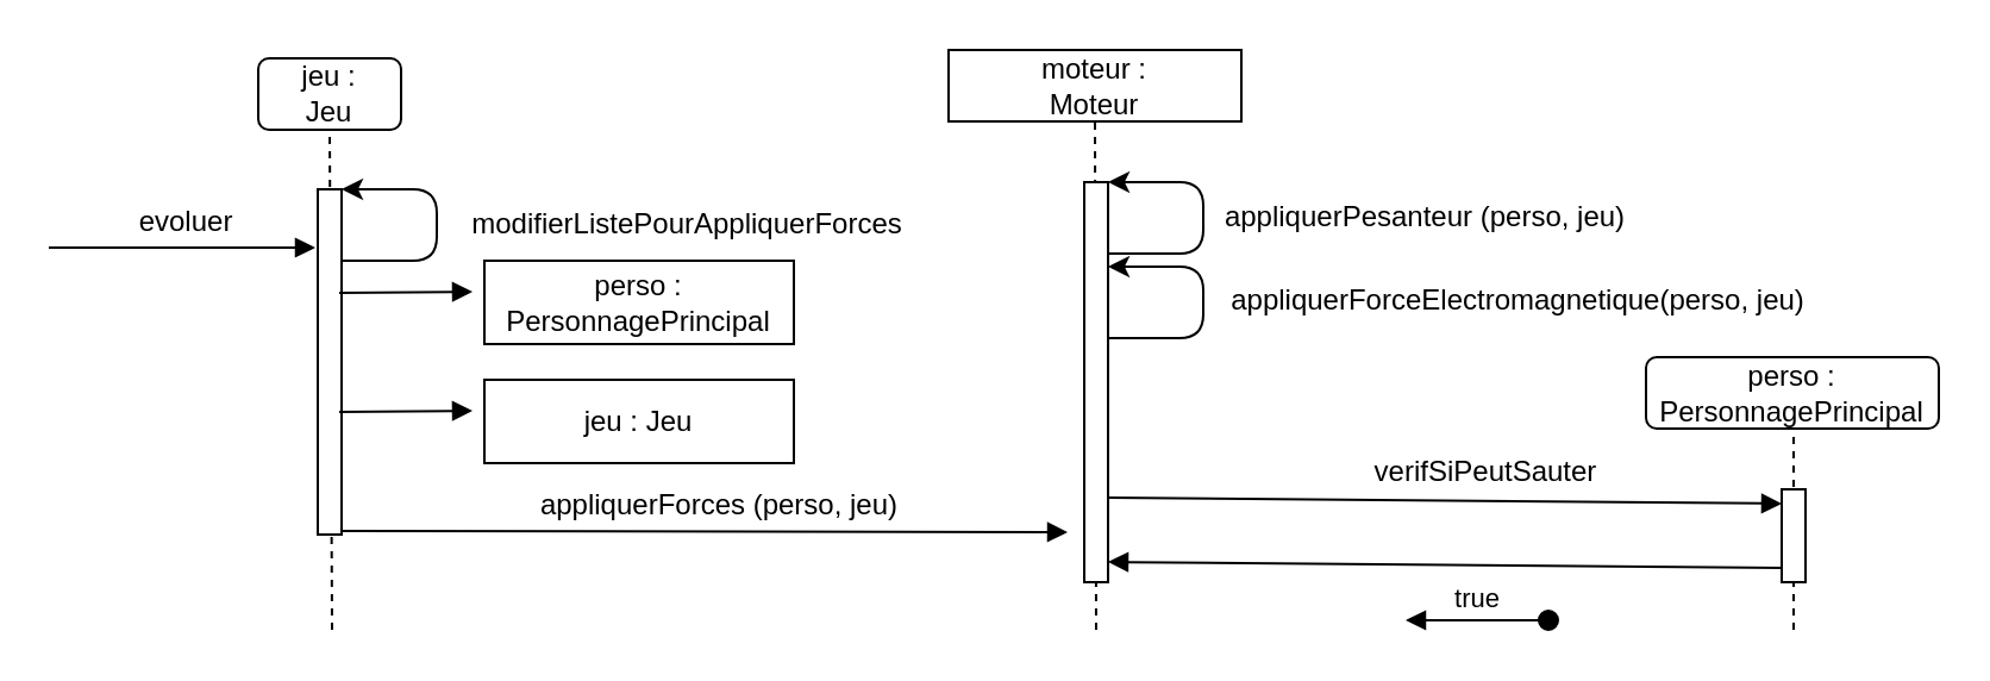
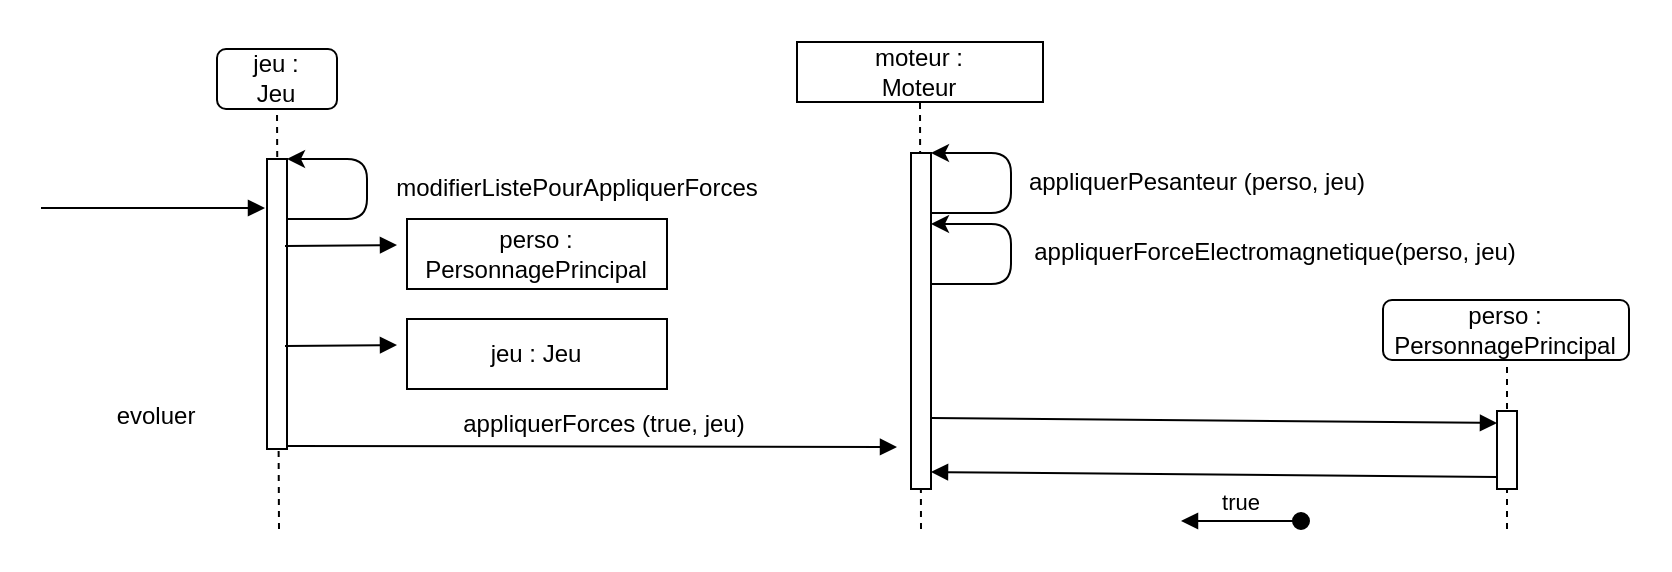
  <mxCell id="0" />
  <mxCell id="1" parent="0" />
  <mxCell id="2" value="&lt;div&gt;moteur :&lt;/div&gt;&lt;div&gt;Moteur&lt;br&gt;&lt;/div&gt;" style="whiteSpace=wrap;html=1;rounded=0;" parent="1" vertex="1"><mxGeometry x="398" y="20.5" width="123" height="30" as="geometry" /></mxCell>
  <mxCell id="3" value="" style="endArrow=none;dashed=1;html=1;entryX=0.5;entryY=1;entryDx=0;entryDy=0;" parent="1" target="2" edge="1"><mxGeometry width="50" height="50" relative="1" as="geometry"><mxPoint x="460" y="264" as="sourcePoint" /><mxPoint x="459.5" y="55.5" as="targetPoint" /></mxGeometry></mxCell>
  <mxCell id="4" value="" style="rounded=0;whiteSpace=wrap;html=1;" parent="1" vertex="1"><mxGeometry x="455" y="76" width="10" height="168" as="geometry" /></mxCell>
  <mxCell id="5" value="&lt;div&gt;jeu :&lt;/div&gt;&lt;div&gt;Jeu&lt;br&gt;&lt;/div&gt;" style="rounded=1;whiteSpace=wrap;html=1;" parent="1" vertex="1"><mxGeometry x="108" y="24" width="60" height="30" as="geometry" /></mxCell>
  <mxCell id="6" value="" style="endArrow=none;dashed=1;html=1;entryX=0.5;entryY=1;entryDx=0;entryDy=0;" parent="1" target="5" edge="1"><mxGeometry width="50" height="50" relative="1" as="geometry"><mxPoint x="139" y="264" as="sourcePoint" /><mxPoint x="138" y="59" as="targetPoint" /></mxGeometry></mxCell>
  <mxCell id="7" value="" style="html=1;verticalAlign=bottom;endArrow=block;" parent="1" edge="1"><mxGeometry width="80" relative="1" as="geometry"><mxPoint x="20" y="103.5" as="sourcePoint" /><mxPoint x="132" y="103.5" as="targetPoint" /></mxGeometry></mxCell>
- <mxCell id="8" value="evoluer" style="text;html=1;strokeColor=none;fillColor=none;align=center;verticalAlign=middle;whiteSpace=wrap;rounded=0;" parent="1" vertex="1"><mxGeometry x="58" y="83" width="40" height="20" as="geometry" /></mxCell>
+ <mxCell id="8" value="evoluer" style="text;html=1;strokeColor=none;fillColor=none;align=center;verticalAlign=middle;whiteSpace=wrap;rounded=0;" parent="1" vertex="1"><mxGeometry x="58" y="198" width="40" height="20" as="geometry" /></mxCell>
  <mxCell id="9" value="" style="rounded=0;whiteSpace=wrap;html=1;" parent="1" vertex="1"><mxGeometry x="133" y="79" width="10" height="145" as="geometry" /></mxCell>
  <mxCell id="10" value="" style="edgeStyle=elbowEdgeStyle;elbow=horizontal;endArrow=classic;html=1;" parent="1" edge="1"><mxGeometry width="50" height="50" relative="1" as="geometry"><mxPoint x="143" y="109" as="sourcePoint" /><mxPoint x="143" y="79" as="targetPoint" /><Array as="points"><mxPoint x="183" y="99" /></Array></mxGeometry></mxCell>
  <mxCell id="11" value="modifierListePourAppliquerForces" style="text;html=1;resizable=0;points=[];align=center;verticalAlign=middle;labelBackgroundColor=#ffffff;" parent="10" vertex="1" connectable="0"><mxGeometry x="-0.364" relative="1" as="geometry"><mxPoint x="109.5" y="-16" as="offset" /></mxGeometry></mxCell>
  <mxCell id="12" value="" style="html=1;verticalAlign=bottom;endArrow=block;" parent="1" edge="1"><mxGeometry width="80" relative="1" as="geometry"><mxPoint x="142" y="122.5" as="sourcePoint" /><mxPoint x="198" y="122" as="targetPoint" /></mxGeometry></mxCell>
  <mxCell id="13" value="perso : PersonnagePrincipal" style="rounded=0;whiteSpace=wrap;html=1;" parent="1" vertex="1"><mxGeometry x="203" y="109" width="130" height="35" as="geometry" /></mxCell>
  <mxCell id="14" value="" style="html=1;verticalAlign=bottom;endArrow=block;" parent="1" edge="1"><mxGeometry width="80" relative="1" as="geometry"><mxPoint x="142" y="172.5" as="sourcePoint" /><mxPoint x="198" y="172" as="targetPoint" /></mxGeometry></mxCell>
  <mxCell id="15" value="jeu : Jeu" style="rounded=0;whiteSpace=wrap;html=1;" parent="1" vertex="1"><mxGeometry x="203" y="159" width="130" height="35" as="geometry" /></mxCell>
  <mxCell id="16" value="" style="html=1;verticalAlign=bottom;endArrow=block;" parent="1" edge="1"><mxGeometry width="80" relative="1" as="geometry"><mxPoint x="143" y="222.5" as="sourcePoint" /><mxPoint x="448" y="223" as="targetPoint" /></mxGeometry></mxCell>
- <mxCell id="17" value="appliquerForces (perso, jeu)" style="text;html=1;strokeColor=none;fillColor=none;align=center;verticalAlign=middle;whiteSpace=wrap;rounded=0;" parent="1" vertex="1"><mxGeometry x="217" y="202" width="170" height="20" as="geometry" /></mxCell>
+ <mxCell id="17" value="appliquerForces (true, jeu)" style="text;html=1;strokeColor=none;fillColor=none;align=center;verticalAlign=middle;whiteSpace=wrap;rounded=0;" parent="1" vertex="1"><mxGeometry x="217" y="202" width="170" height="20" as="geometry" /></mxCell>
  <mxCell id="18" value="" style="edgeStyle=elbowEdgeStyle;elbow=horizontal;endArrow=classic;html=1;" parent="1" edge="1"><mxGeometry width="50" height="50" relative="1" as="geometry"><mxPoint x="465" y="106" as="sourcePoint" /><mxPoint x="465" y="76" as="targetPoint" /><Array as="points"><mxPoint x="505" y="96" /></Array></mxGeometry></mxCell>
  <mxCell id="19" value="appliquerPesanteur (perso, jeu)" style="text;html=1;resizable=0;points=[];align=center;verticalAlign=middle;labelBackgroundColor=#ffffff;" parent="18" vertex="1" connectable="0"><mxGeometry x="-0.364" relative="1" as="geometry"><mxPoint x="97.5" y="-16" as="offset" /></mxGeometry></mxCell>
  <mxCell id="20" value="&lt;div&gt;perso :&lt;/div&gt;&lt;div&gt;PersonnagePrincipal&lt;br&gt;&lt;/div&gt;" style="rounded=1;whiteSpace=wrap;html=1;" parent="1" vertex="1"><mxGeometry x="691" y="149.5" width="123" height="30" as="geometry" /></mxCell>
  <mxCell id="21" value="" style="endArrow=none;dashed=1;html=1;entryX=0.5;entryY=1;entryDx=0;entryDy=0;" parent="1" edge="1"><mxGeometry width="50" height="50" relative="1" as="geometry"><mxPoint x="753" y="264" as="sourcePoint" /><mxPoint x="753" y="180.333" as="targetPoint" /></mxGeometry></mxCell>
  <mxCell id="22" value="" style="rounded=0;whiteSpace=wrap;html=1;" parent="1" vertex="1"><mxGeometry x="748" y="205" width="10" height="39" as="geometry" /></mxCell>
  <mxCell id="23" value="" style="html=1;verticalAlign=bottom;endArrow=block;" parent="1" edge="1"><mxGeometry width="80" relative="1" as="geometry"><mxPoint x="465" y="208.5" as="sourcePoint" /><mxPoint x="748" y="211" as="targetPoint" /></mxGeometry></mxCell>
- <mxCell id="24" value="verifSiPeutSauter" style="text;html=1;strokeColor=none;fillColor=none;align=center;verticalAlign=middle;whiteSpace=wrap;rounded=0;" parent="1" vertex="1"><mxGeometry x="539" y="188" width="170" height="20" as="geometry" /></mxCell>
  <mxCell id="25" value="" style="html=1;verticalAlign=bottom;endArrow=block;" parent="1" edge="1"><mxGeometry width="80" relative="1" as="geometry"><mxPoint x="748" y="238" as="sourcePoint" /><mxPoint x="465" y="235.5" as="targetPoint" /></mxGeometry></mxCell>
  <mxCell id="26" value="true" style="html=1;verticalAlign=bottom;startArrow=oval;startFill=1;endArrow=block;startSize=8;" parent="1" edge="1"><mxGeometry width="60" relative="1" as="geometry"><mxPoint x="650" y="260" as="sourcePoint" /><mxPoint x="590" y="260" as="targetPoint" /><mxPoint as="offset" /></mxGeometry></mxCell>
  <mxCell id="27" value="" style="edgeStyle=elbowEdgeStyle;elbow=horizontal;endArrow=classic;html=1;" parent="1" edge="1"><mxGeometry width="50" height="50" relative="1" as="geometry"><mxPoint x="465" y="141.5" as="sourcePoint" /><mxPoint x="465" y="111.5" as="targetPoint" /><Array as="points"><mxPoint x="505" y="131.5" /></Array></mxGeometry></mxCell>
  <mxCell id="28" value="appliquerForceElectromagnetique(perso, jeu)" style="text;html=1;resizable=0;points=[];align=center;verticalAlign=middle;labelBackgroundColor=#ffffff;" parent="27" vertex="1" connectable="0"><mxGeometry x="-0.364" relative="1" as="geometry"><mxPoint x="136.5" y="-16" as="offset" /></mxGeometry></mxCell>
